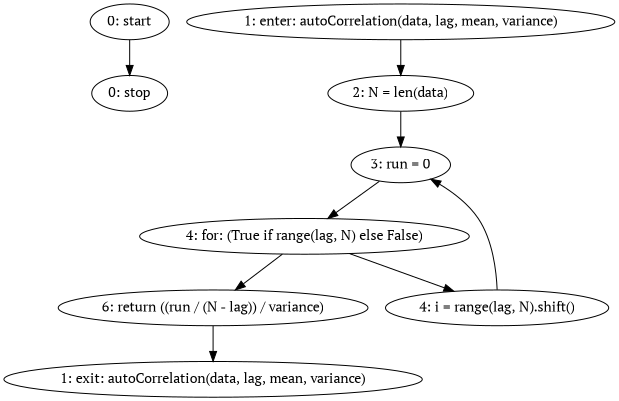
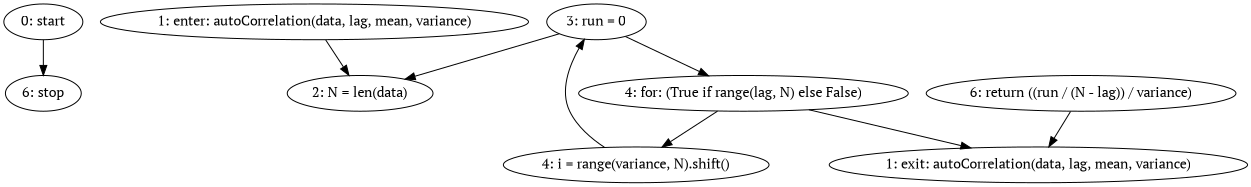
  strict digraph {
    fontname="PT Serif"
    node [fontname="PT Serif"]
    edge [fontname="PT Serif"]
    n1 [label="0: start"]
-   n2 [label="0: stop"]
+   n2 [label="6: stop"]
    n3 [label="1: enter: autoCorrelation(data, lag, mean, variance)"]
    n4 [label="2: N = len(data)"]
    n5 [label="3: run = 0"]
    n6 [label="4: for: (True if range(lag, N) else False)"]
    n7 [label="6: return ((run / (N - lag)) / variance)"]
-   n8 [label="4: i = range(lag, N).shift()"]
+   n8 [label="4: i = range(variance, N).shift()"]
    n9 [label="1: exit: autoCorrelation(data, lag, mean, variance)"]
    n1 -> n2
    n3 -> n4
-   n4 -> n5
+   n5 -> n4
    n5 -> n6
-   n6 -> n7
+   n6 -> n9
    n6 -> n8
    n7 -> n9
    n8 -> n5
  }
